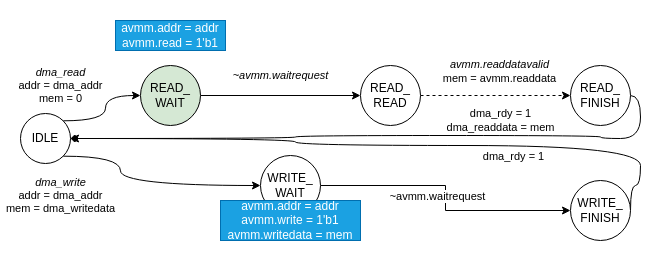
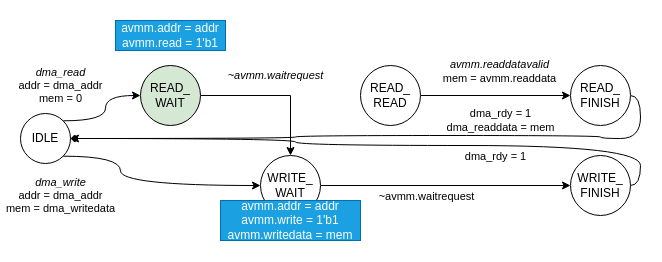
  <mxCell id="0" />
  <mxCell id="1" parent="0" />
  <mxCell id="2" value="&lt;i&gt;dma_write&lt;/i&gt;&lt;div&gt;addr = dma_addr&lt;/div&gt;&lt;div&gt;mem = dma_writedata&lt;/div&gt;" style="edgeStyle=orthogonalEdgeStyle;rounded=0;orthogonalLoop=1;jettySize=auto;html=1;exitX=1;exitY=1;exitDx=0;exitDy=0;entryX=0;entryY=0.5;entryDx=0;entryDy=0;curved=1;" edge="1" parent="1" source="4" target="12"><mxGeometry x="-1" y="-39" relative="1" as="geometry"><Array as="points"><mxPoint x="120" y="156" /><mxPoint x="120" y="185" /></Array><mxPoint x="-3" as="offset" /></mxGeometry></mxCell>
  <mxCell id="3" value="&lt;i&gt;dma_read&lt;br&gt;&lt;/i&gt;addr = dma_addr&lt;br&gt;mem = 0" style="edgeStyle=orthogonalEdgeStyle;rounded=0;orthogonalLoop=1;jettySize=auto;html=1;exitX=1;exitY=0;exitDx=0;exitDy=0;entryX=0;entryY=0.5;entryDx=0;entryDy=0;curved=1;" edge="1" parent="1" source="4" target="6"><mxGeometry x="-1" y="35" relative="1" as="geometry"><mxPoint x="-3" as="offset" /></mxGeometry></mxCell>
  <mxCell id="4" value="IDLE" style="ellipse;whiteSpace=wrap;html=1;" vertex="1" parent="1"><mxGeometry x="20" y="113" width="50" height="50" as="geometry" /></mxCell>
- <mxCell id="5" value="&lt;i&gt;~avmm.waitrequest&lt;/i&gt;" style="edgeStyle=orthogonalEdgeStyle;rounded=0;orthogonalLoop=1;jettySize=auto;html=1;exitX=1;exitY=0.5;exitDx=0;exitDy=0;entryX=0;entryY=0.5;entryDx=0;entryDy=0;" edge="1" parent="1" source="6" target="9"><mxGeometry y="20" relative="1" as="geometry"><mxPoint as="offset" /></mxGeometry></mxCell>
+ <mxCell id="5" value="&lt;i&gt;~avmm.waitrequest&lt;/i&gt;" style="edgeStyle=orthogonalEdgeStyle;rounded=0;orthogonalLoop=1;jettySize=auto;html=1;exitX=1;exitY=0.5;exitDx=0;exitDy=0;" edge="1" parent="1" source="6" target="12"><mxGeometry y="20" relative="1" as="geometry"><mxPoint as="offset" /></mxGeometry></mxCell>
  <mxCell id="6" value="READ_ WAIT" style="ellipse;whiteSpace=wrap;html=1;fillColor=#d5e8d4;" vertex="1" parent="1"><mxGeometry x="140" y="65" width="60" height="60" as="geometry" /></mxCell>
- <mxCell id="7" style="edgeStyle=orthogonalEdgeStyle;rounded=0;orthogonalLoop=1;jettySize=auto;html=1;exitX=1;exitY=0.5;exitDx=0;exitDy=0;entryX=0;entryY=0.5;entryDx=0;entryDy=0;dashed=1;" edge="1" parent="1" source="9" target="14"><mxGeometry relative="1" as="geometry" /></mxCell>
+ <mxCell id="7" style="edgeStyle=orthogonalEdgeStyle;rounded=0;orthogonalLoop=1;jettySize=auto;html=1;exitX=1;exitY=0.5;exitDx=0;exitDy=0;entryX=0;entryY=0.5;entryDx=0;entryDy=0;" edge="1" parent="1" source="9" target="14"><mxGeometry relative="1" as="geometry" /></mxCell>
  <mxCell id="8" value="&lt;i&gt;avmm.readdatavalid&lt;br&gt;&lt;/i&gt;mem = avmm.readdata" style="edgeLabel;html=1;align=center;verticalAlign=middle;resizable=0;points=[];" vertex="1" connectable="0" parent="7"><mxGeometry x="0.036" y="2" relative="1" as="geometry"><mxPoint y="-23" as="offset" /></mxGeometry></mxCell>
  <mxCell id="9" value="READ_ READ" style="ellipse;whiteSpace=wrap;html=1;" vertex="1" parent="1"><mxGeometry x="360" y="65" width="60" height="60" as="geometry" /></mxCell>
  <mxCell id="10" style="edgeStyle=orthogonalEdgeStyle;rounded=0;orthogonalLoop=1;jettySize=auto;html=1;exitX=1;exitY=0.5;exitDx=0;exitDy=0;entryX=0;entryY=0.5;entryDx=0;entryDy=0;" edge="1" parent="1" source="12" target="17"><mxGeometry relative="1" as="geometry" /></mxCell>
  <mxCell id="11" value="~avmm.waitrequest" style="edgeLabel;html=1;align=center;verticalAlign=middle;resizable=0;points=[];" vertex="1" connectable="0" parent="10"><mxGeometry x="-0.158" y="-3" relative="1" as="geometry"><mxPoint y="7" as="offset" /></mxGeometry></mxCell>
  <mxCell id="12" value="WRITE_ WAIT" style="ellipse;whiteSpace=wrap;html=1;" vertex="1" parent="1"><mxGeometry x="260" y="155" width="60" height="60" as="geometry" /></mxCell>
  <mxCell id="13" value="dma_rdy = 1&lt;br&gt;dma_readdata = mem" style="edgeStyle=orthogonalEdgeStyle;rounded=0;orthogonalLoop=1;jettySize=auto;html=1;exitX=1;exitY=0.5;exitDx=0;exitDy=0;elbow=vertical;curved=1;endArrow=diamond;" edge="1" parent="1" source="14" target="4"><mxGeometry x="-0.377" y="-15" relative="1" as="geometry"><Array as="points"><mxPoint x="640" y="95" /><mxPoint x="640" y="138" /><mxPoint x="600" y="138" /><mxPoint x="600" y="135" /><mxPoint x="295" y="135" /><mxPoint x="295" y="138" /></Array><mxPoint as="offset" /></mxGeometry></mxCell>
  <mxCell id="14" value="READ_ FINISH" style="ellipse;whiteSpace=wrap;html=1;" vertex="1" parent="1"><mxGeometry x="570" y="65" width="60" height="60" as="geometry" /></mxCell>
  <mxCell id="15" style="edgeStyle=orthogonalEdgeStyle;rounded=0;orthogonalLoop=1;jettySize=auto;html=1;exitX=1;exitY=0.5;exitDx=0;exitDy=0;entryX=1;entryY=0.5;entryDx=0;entryDy=0;curved=1;" edge="1" parent="1" source="17" target="4"><mxGeometry relative="1" as="geometry"><Array as="points"><mxPoint x="640" y="185" /><mxPoint x="640" y="145" /><mxPoint x="295" y="145" /><mxPoint x="295" y="138" /></Array></mxGeometry></mxCell>
  <mxCell id="16" value="dma_rdy = 1" style="edgeLabel;html=1;align=center;verticalAlign=middle;resizable=0;points=[];" vertex="1" connectable="0" parent="15"><mxGeometry x="-0.376" y="4" relative="1" as="geometry"><mxPoint y="6" as="offset" /></mxGeometry></mxCell>
- <mxCell id="17" value="WRITE_ FINISH" style="ellipse;whiteSpace=wrap;html=1;" vertex="1" parent="1"><mxGeometry x="570" y="180" width="60" height="60" as="geometry" /></mxCell>
+ <mxCell id="17" value="WRITE_ FINISH" style="ellipse;whiteSpace=wrap;html=1;" vertex="1" parent="1"><mxGeometry x="570" y="155" width="60" height="60" as="geometry" /></mxCell>
  <mxCell id="18" value="avmm.addr = addr&lt;br&gt;avmm.read = 1'b1" style="text;html=1;align=center;verticalAlign=middle;whiteSpace=wrap;rounded=0;fillColor=#1ba1e2;fontColor=#ffffff;strokeColor=#006EAF;" vertex="1" parent="1"><mxGeometry x="115" y="20" width="110" height="30" as="geometry" /></mxCell>
  <mxCell id="19" value="avmm.addr = addr&lt;br&gt;avmm.write = 1'b1&lt;br&gt;avmm.writedata = mem" style="text;html=1;align=center;verticalAlign=middle;whiteSpace=wrap;rounded=0;fillColor=#1ba1e2;fontColor=#ffffff;strokeColor=#006EAF;" vertex="1" parent="1"><mxGeometry x="220" y="200" width="140" height="40" as="geometry" /></mxCell>
